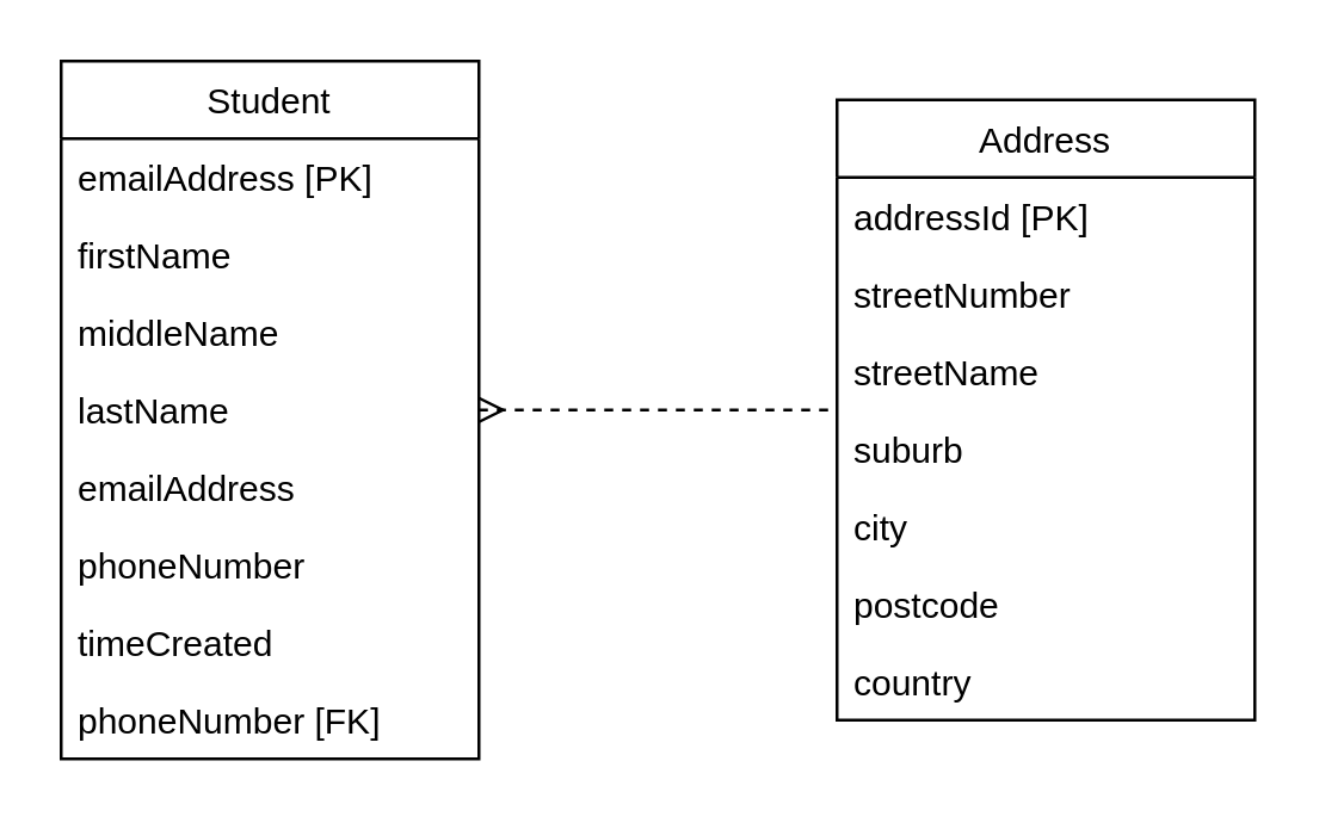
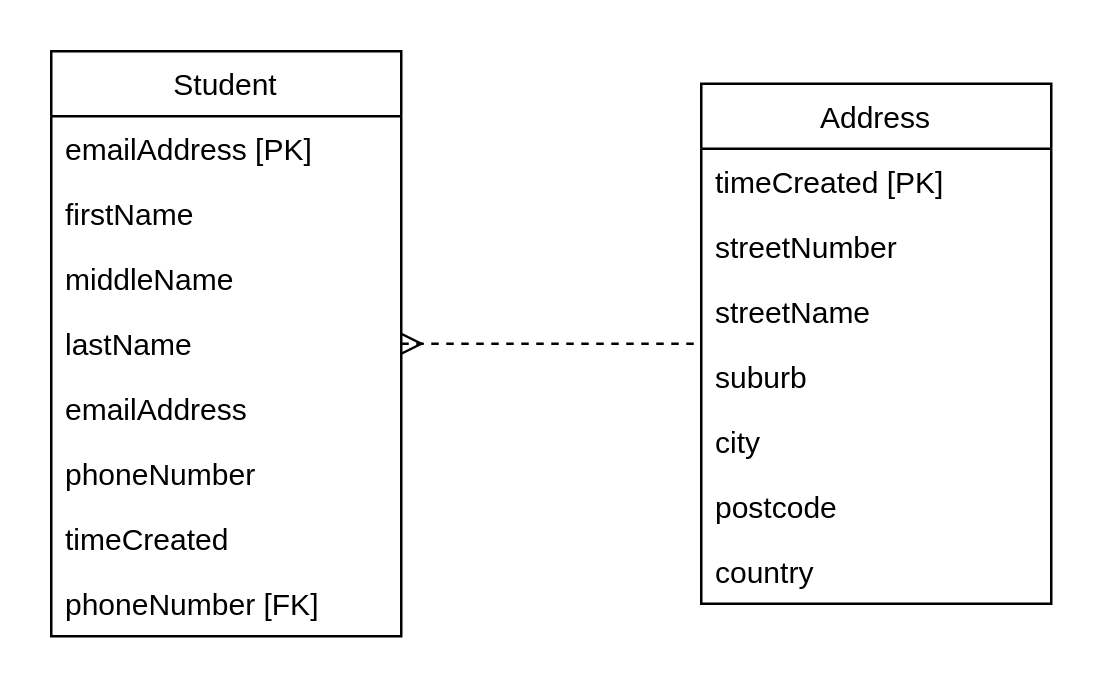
  <mxCell id="0" />
  <mxCell id="1" parent="0" />
  <mxCell id="2" value="" style="edgeStyle=entityRelationEdgeStyle;fontSize=12;html=1;endArrow=none;startArrow=ERmany;startFill=0;endFill=0;dashed=1;" edge="1" parent="1" source="3" target="12"><mxGeometry width="100" height="100" relative="1" as="geometry"><mxPoint x="150" y="257" as="sourcePoint" /><mxPoint x="250" y="157" as="targetPoint" /></mxGeometry></mxCell>
  <mxCell id="3" value="Student" style="swimlane;fontStyle=0;childLayout=stackLayout;horizontal=1;startSize=26;fillColor=none;horizontalStack=0;resizeParent=1;resizeParentMax=0;resizeLast=0;collapsible=1;marginBottom=0;" vertex="1" parent="1"><mxGeometry x="20" y="20" width="140" height="234" as="geometry" /></mxCell>
  <mxCell id="4" value="emailAddress [PK]" style="text;strokeColor=none;fillColor=none;align=left;verticalAlign=top;spacingLeft=4;spacingRight=4;overflow=hidden;rotatable=0;points=[[0,0.5],[1,0.5]];portConstraint=eastwest;" vertex="1" parent="3"><mxGeometry y="26" width="140" height="26" as="geometry" /></mxCell>
  <mxCell id="5" value="firstName" style="text;strokeColor=none;fillColor=none;align=left;verticalAlign=top;spacingLeft=4;spacingRight=4;overflow=hidden;rotatable=0;points=[[0,0.5],[1,0.5]];portConstraint=eastwest;" vertex="1" parent="3"><mxGeometry y="52" width="140" height="26" as="geometry" /></mxCell>
  <mxCell id="6" value="middleName" style="text;strokeColor=none;fillColor=none;align=left;verticalAlign=top;spacingLeft=4;spacingRight=4;overflow=hidden;rotatable=0;points=[[0,0.5],[1,0.5]];portConstraint=eastwest;" vertex="1" parent="3"><mxGeometry y="78" width="140" height="26" as="geometry" /></mxCell>
  <mxCell id="7" value="lastName" style="text;strokeColor=none;fillColor=none;align=left;verticalAlign=top;spacingLeft=4;spacingRight=4;overflow=hidden;rotatable=0;points=[[0,0.5],[1,0.5]];portConstraint=eastwest;" vertex="1" parent="3"><mxGeometry y="104" width="140" height="26" as="geometry" /></mxCell>
  <mxCell id="8" value="emailAddress" style="text;strokeColor=none;fillColor=none;align=left;verticalAlign=top;spacingLeft=4;spacingRight=4;overflow=hidden;rotatable=0;points=[[0,0.5],[1,0.5]];portConstraint=eastwest;" vertex="1" parent="3"><mxGeometry y="130" width="140" height="26" as="geometry" /></mxCell>
  <mxCell id="9" value="phoneNumber" style="text;strokeColor=none;fillColor=none;align=left;verticalAlign=top;spacingLeft=4;spacingRight=4;overflow=hidden;rotatable=0;points=[[0,0.5],[1,0.5]];portConstraint=eastwest;" vertex="1" parent="3"><mxGeometry y="156" width="140" height="26" as="geometry" /></mxCell>
  <mxCell id="10" value="timeCreated" style="text;strokeColor=none;fillColor=none;align=left;verticalAlign=top;spacingLeft=4;spacingRight=4;overflow=hidden;rotatable=0;points=[[0,0.5],[1,0.5]];portConstraint=eastwest;" vertex="1" parent="3"><mxGeometry y="182" width="140" height="26" as="geometry" /></mxCell>
  <mxCell id="11" value="phoneNumber [FK]" style="text;strokeColor=none;fillColor=none;align=left;verticalAlign=top;spacingLeft=4;spacingRight=4;overflow=hidden;rotatable=0;points=[[0,0.5],[1,0.5]];portConstraint=eastwest;" vertex="1" parent="3"><mxGeometry y="208" width="140" height="26" as="geometry" /></mxCell>
  <mxCell id="12" value="Address" style="swimlane;fontStyle=0;childLayout=stackLayout;horizontal=1;startSize=26;fillColor=none;horizontalStack=0;resizeParent=1;resizeParentMax=0;resizeLast=0;collapsible=1;marginBottom=0;" vertex="1" parent="1"><mxGeometry x="280" y="33" width="140" height="208" as="geometry" /></mxCell>
- <mxCell id="13" value="addressId [PK]" style="text;strokeColor=none;fillColor=none;align=left;verticalAlign=top;spacingLeft=4;spacingRight=4;overflow=hidden;rotatable=0;points=[[0,0.5],[1,0.5]];portConstraint=eastwest;" vertex="1" parent="12"><mxGeometry y="26" width="140" height="26" as="geometry" /></mxCell>
+ <mxCell id="13" value="timeCreated [PK]" style="text;strokeColor=none;fillColor=none;align=left;verticalAlign=top;spacingLeft=4;spacingRight=4;overflow=hidden;rotatable=0;points=[[0,0.5],[1,0.5]];portConstraint=eastwest;" vertex="1" parent="12"><mxGeometry y="26" width="140" height="26" as="geometry" /></mxCell>
  <mxCell id="14" value="streetNumber" style="text;strokeColor=none;fillColor=none;align=left;verticalAlign=top;spacingLeft=4;spacingRight=4;overflow=hidden;rotatable=0;points=[[0,0.5],[1,0.5]];portConstraint=eastwest;" vertex="1" parent="12"><mxGeometry y="52" width="140" height="26" as="geometry" /></mxCell>
  <mxCell id="15" value="streetName" style="text;strokeColor=none;fillColor=none;align=left;verticalAlign=top;spacingLeft=4;spacingRight=4;overflow=hidden;rotatable=0;points=[[0,0.5],[1,0.5]];portConstraint=eastwest;" vertex="1" parent="12"><mxGeometry y="78" width="140" height="26" as="geometry" /></mxCell>
  <mxCell id="16" value="suburb" style="text;strokeColor=none;fillColor=none;align=left;verticalAlign=top;spacingLeft=4;spacingRight=4;overflow=hidden;rotatable=0;points=[[0,0.5],[1,0.5]];portConstraint=eastwest;" vertex="1" parent="12"><mxGeometry y="104" width="140" height="26" as="geometry" /></mxCell>
  <mxCell id="17" value="city" style="text;strokeColor=none;fillColor=none;align=left;verticalAlign=top;spacingLeft=4;spacingRight=4;overflow=hidden;rotatable=0;points=[[0,0.5],[1,0.5]];portConstraint=eastwest;" vertex="1" parent="12"><mxGeometry y="130" width="140" height="26" as="geometry" /></mxCell>
  <mxCell id="18" value="postcode" style="text;strokeColor=none;fillColor=none;align=left;verticalAlign=top;spacingLeft=4;spacingRight=4;overflow=hidden;rotatable=0;points=[[0,0.5],[1,0.5]];portConstraint=eastwest;" vertex="1" parent="12"><mxGeometry y="156" width="140" height="26" as="geometry" /></mxCell>
  <mxCell id="19" value="country" style="text;strokeColor=none;fillColor=none;align=left;verticalAlign=top;spacingLeft=4;spacingRight=4;overflow=hidden;rotatable=0;points=[[0,0.5],[1,0.5]];portConstraint=eastwest;" vertex="1" parent="12"><mxGeometry y="182" width="140" height="26" as="geometry" /></mxCell>
